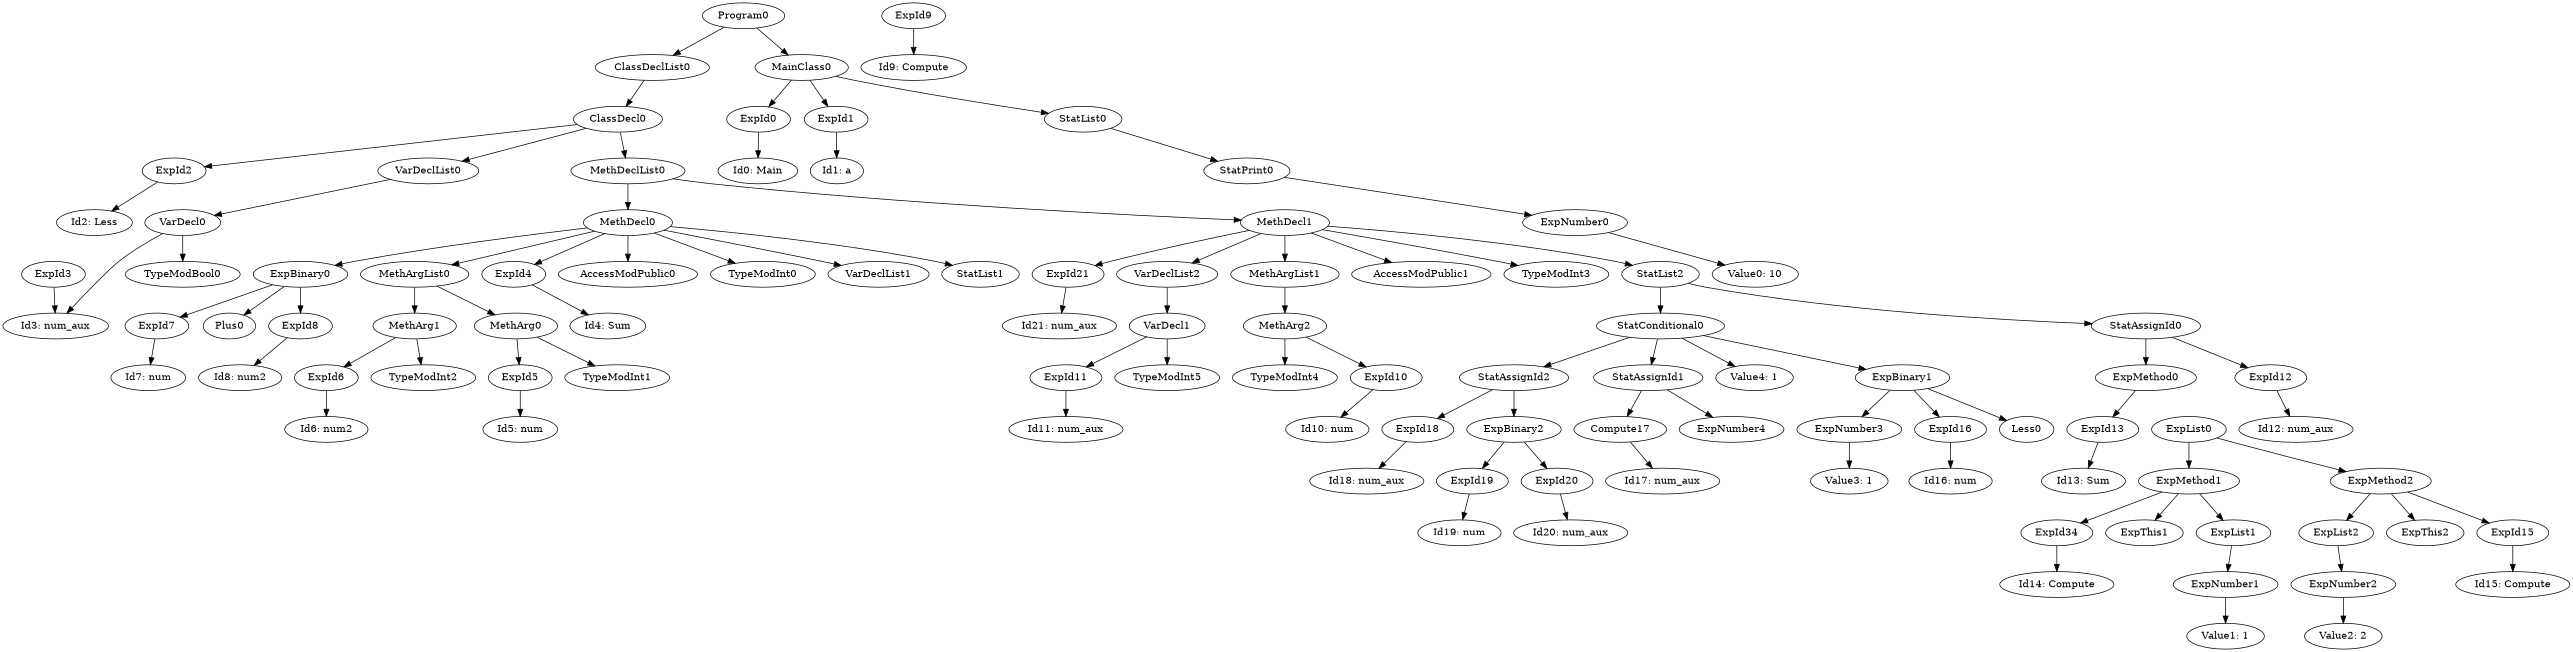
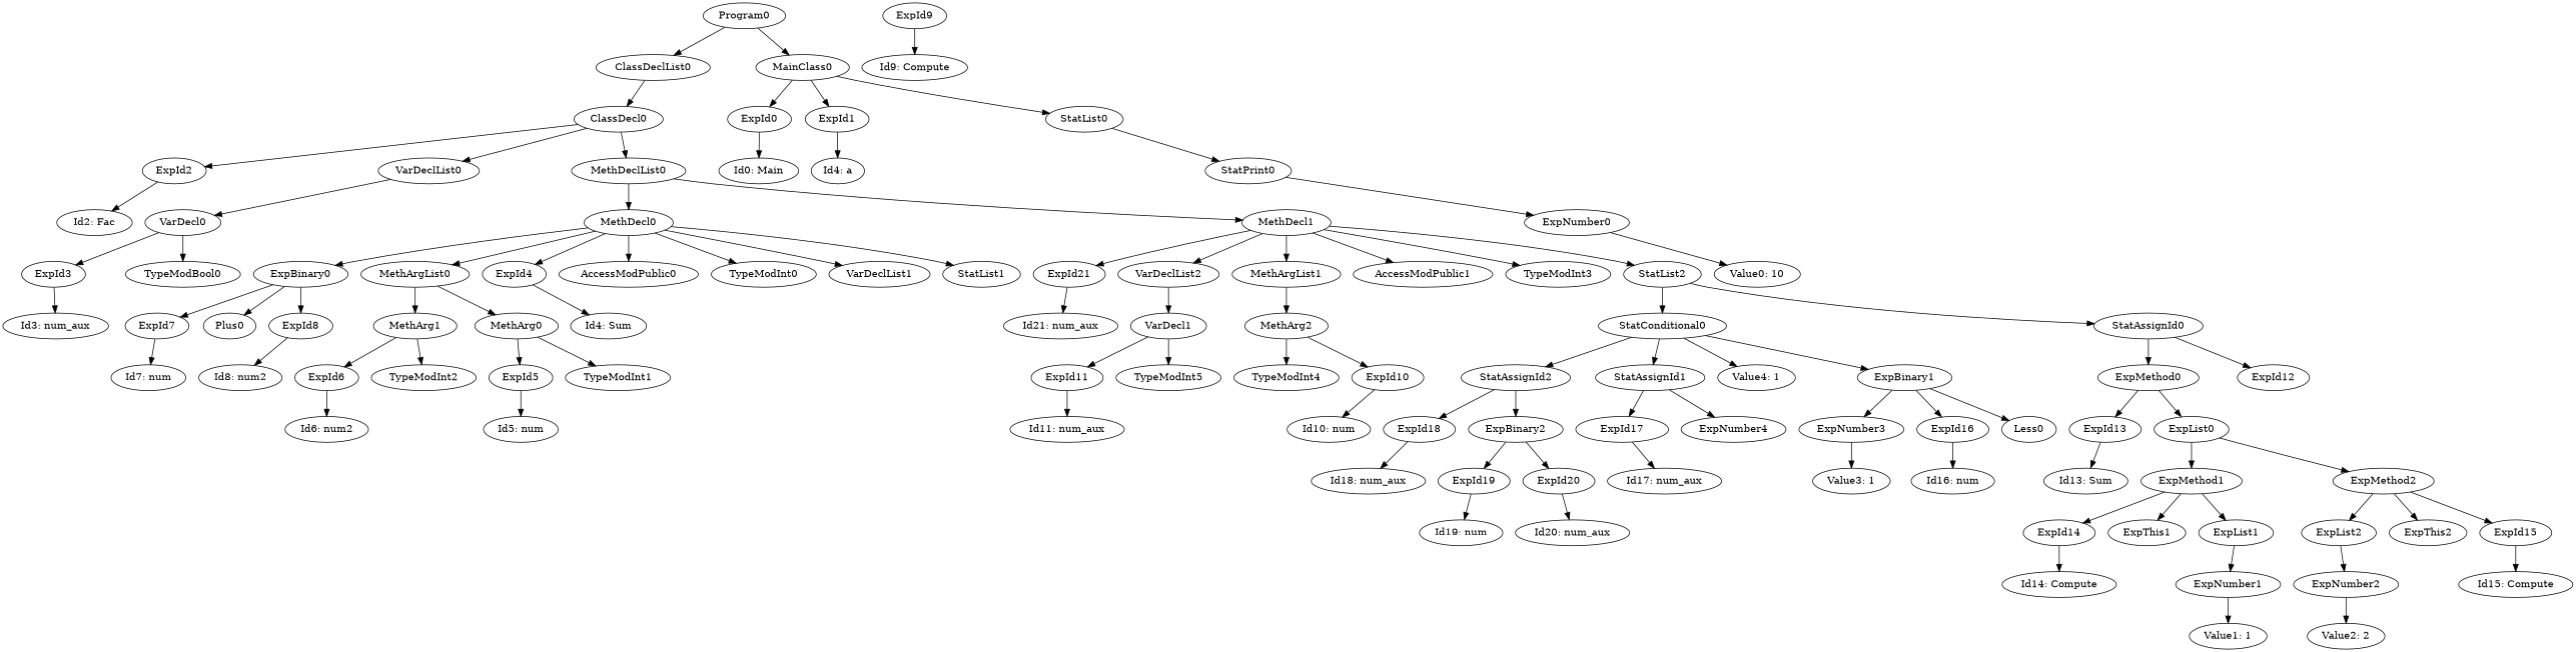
  digraph {
    ordering=out
    ClassDeclList0
    ClassDecl0
    ExpId2
    VarDeclList0
    MethDeclList0
-   "Id2: Fac" [label="Id2: Less"]
+   "Id2: Fac"
    VarDecl0
    MethDecl0
    MethDecl1
    ExpId21
    "Id21: num_aux"
    StatAssignId2
    ExpId18
    ExpBinary2
    "Id18: num_aux"
    ExpId19
    ExpId20
    "Id19: num"
    "Id20: num_aux"
    StatAssignId1
-   ExpId17 [label=Compute17]
+   ExpId17
    ExpNumber4
    "Id17: num_aux"
    StatConditional0
    "Value4: 1"
    ExpBinary1
    ExpNumber3
    ExpId16
    Less0
    "Value3: 1"
    "Id16: num"
    ExpBinary0
    ExpId7
    Plus0
    ExpId8
    "Id7: num"
    "Id8: num2"
    ExpId6
    "Id6: num2"
    ExpId5
    "Id5: num"
-   ExpId14 [label=ExpId34]
+   ExpId14
    "Id14: Compute"
    MethArg1
    TypeModInt2
    ExpMethod0
    ExpId13
    ExpList0
    "Id13: Sum"
    ExpMethod1
    ExpMethod2
    ExpThis1
    ExpList1
    ExpList2
    ExpThis2
    ExpId15
    MethArgList0
    MethArg0
    TypeModInt1
    ExpId4
    "Id4: Sum"
    ExpId3
    "Id3: num_aux"
    ExpNumber2
    "Value2: 2"
    TypeModBool0
    AccessModPublic0
    TypeModInt0
    VarDeclList1
    StatList1
    VarDeclList2
    MethArgList1
    AccessModPublic1
    TypeModInt3
    StatList2
    MethArg2
    TypeModInt4
    ExpId10
    "Id10: num"
    ExpNumber0
    "Value0: 10"
    MainClass0
    ExpId0
    ExpId1
    StatList0
    "Id0: Main"
-   "Id1: a"
+   "Id1: a" [label="Id4: a"]
    StatPrint0
    VarDecl1
    ExpId11
    TypeModInt5
    "Id11: num_aux"
    ExpNumber1
    "Value1: 1"
    Program0
    ExpId9
    "Id9: Compute"
    StatAssignId0
    ExpId12
-   "Id12: num_aux"
    "Id15: Compute"
    ClassDeclList0 -> ClassDecl0
    ClassDecl0 -> ExpId2
    ClassDecl0 -> VarDeclList0
    ClassDecl0 -> MethDeclList0
    ExpId2 -> "Id2: Fac"
    VarDeclList0 -> VarDecl0
    MethDeclList0 -> MethDecl0
    MethDeclList0 -> MethDecl1
-   VarDecl0 -> "Id3: num_aux"
+   VarDecl0 -> ExpId3
    VarDecl0 -> TypeModBool0
    MethDecl0 -> ExpBinary0
    MethDecl0 -> MethArgList0
    MethDecl0 -> ExpId4
    MethDecl0 -> AccessModPublic0
    MethDecl0 -> TypeModInt0
    MethDecl0 -> VarDeclList1
    MethDecl0 -> StatList1
    MethDecl1 -> ExpId21
    MethDecl1 -> VarDeclList2
    MethDecl1 -> MethArgList1
    MethDecl1 -> AccessModPublic1
    MethDecl1 -> TypeModInt3
    MethDecl1 -> StatList2
    ExpId21 -> "Id21: num_aux"
    StatAssignId2 -> ExpId18
    StatAssignId2 -> ExpBinary2
    ExpId18 -> "Id18: num_aux"
    ExpBinary2 -> ExpId19
    ExpBinary2 -> ExpId20
    ExpId19 -> "Id19: num"
    ExpId20 -> "Id20: num_aux"
    StatAssignId1 -> ExpId17
    StatAssignId1 -> ExpNumber4
    ExpId17 -> "Id17: num_aux"
    StatConditional0 -> StatAssignId2
    StatConditional0 -> StatAssignId1
    StatConditional0 -> "Value4: 1"
    StatConditional0 -> ExpBinary1
    ExpBinary1 -> ExpNumber3
    ExpBinary1 -> ExpId16
    ExpBinary1 -> Less0
    ExpNumber3 -> "Value3: 1"
    ExpId16 -> "Id16: num"
    ExpBinary0 -> ExpId7
    ExpBinary0 -> Plus0
    ExpBinary0 -> ExpId8
    ExpId7 -> "Id7: num"
    ExpId8 -> "Id8: num2"
    ExpId6 -> "Id6: num2"
    ExpId5 -> "Id5: num"
    ExpId14 -> "Id14: Compute"
    MethArg1 -> ExpId6
    MethArg1 -> TypeModInt2
    ExpMethod0 -> ExpId13
+   ExpMethod0 -> ExpList0
    ExpId13 -> "Id13: Sum"
    ExpList0 -> ExpMethod1
    ExpList0 -> ExpMethod2
    ExpMethod1 -> ExpId14
    ExpMethod1 -> ExpThis1
    ExpMethod1 -> ExpList1
    ExpMethod2 -> ExpList2
    ExpMethod2 -> ExpThis2
    ExpMethod2 -> ExpId15
    ExpList1 -> ExpNumber1
    ExpList2 -> ExpNumber2
    ExpId15 -> "Id15: Compute"
    MethArgList0 -> MethArg1
    MethArgList0 -> MethArg0
    MethArg0 -> ExpId5
    MethArg0 -> TypeModInt1
    ExpId4 -> "Id4: Sum"
    ExpId3 -> "Id3: num_aux"
    ExpNumber2 -> "Value2: 2"
    VarDeclList2 -> VarDecl1
    MethArgList1 -> MethArg2
    StatList2 -> StatConditional0
    StatList2 -> StatAssignId0
    MethArg2 -> TypeModInt4
    MethArg2 -> ExpId10
    ExpId10 -> "Id10: num"
    ExpNumber0 -> "Value0: 10"
    MainClass0 -> ExpId0
    MainClass0 -> ExpId1
    MainClass0 -> StatList0
    ExpId0 -> "Id0: Main"
    ExpId1 -> "Id1: a"
    StatList0 -> StatPrint0
    StatPrint0 -> ExpNumber0
    VarDecl1 -> ExpId11
    VarDecl1 -> TypeModInt5
    ExpId11 -> "Id11: num_aux"
    ExpNumber1 -> "Value1: 1"
    Program0 -> ClassDeclList0
    Program0 -> MainClass0
    ExpId9 -> "Id9: Compute"
    StatAssignId0 -> ExpMethod0
    StatAssignId0 -> ExpId12
-   ExpId12 -> "Id12: num_aux"
  }
